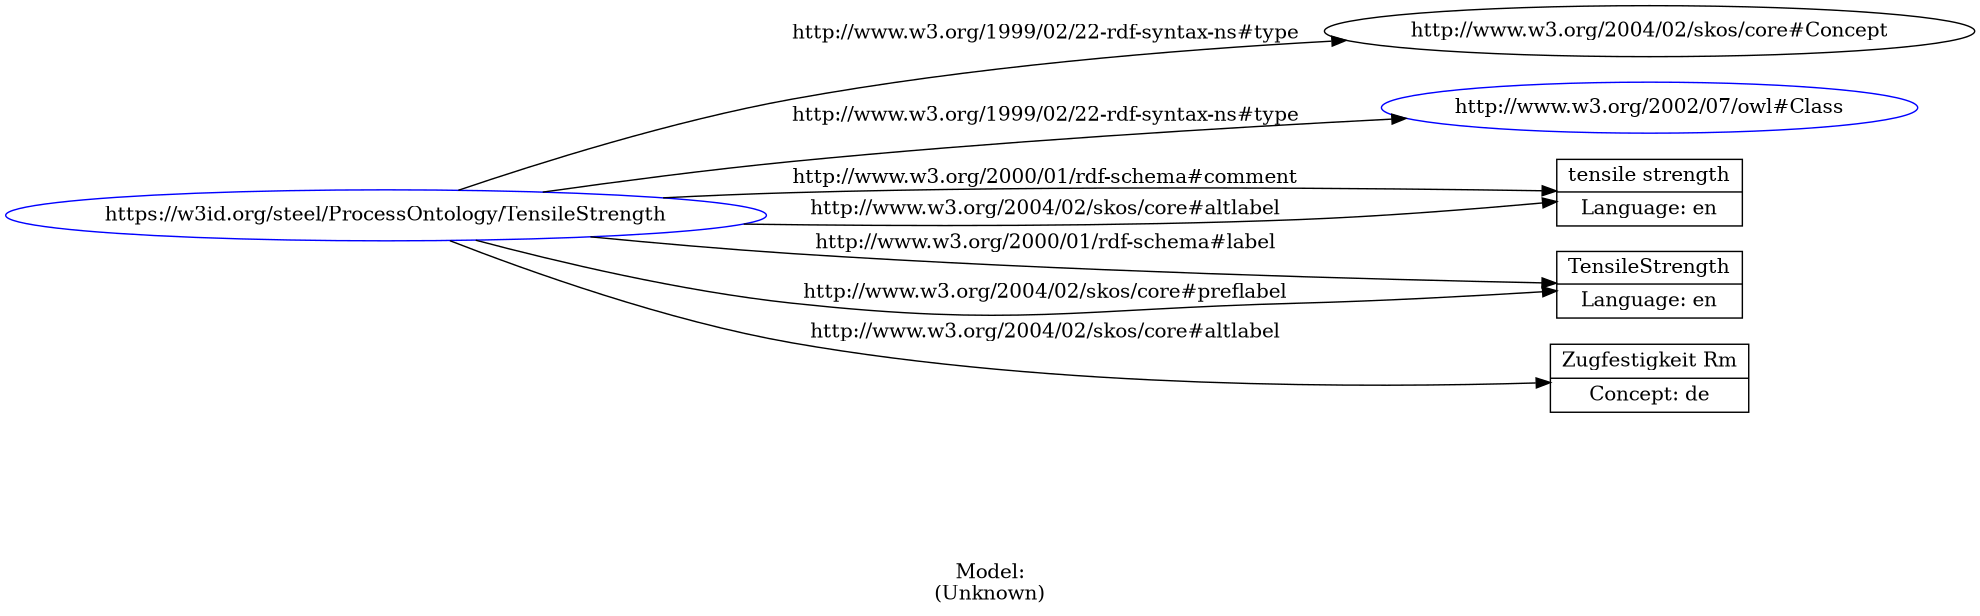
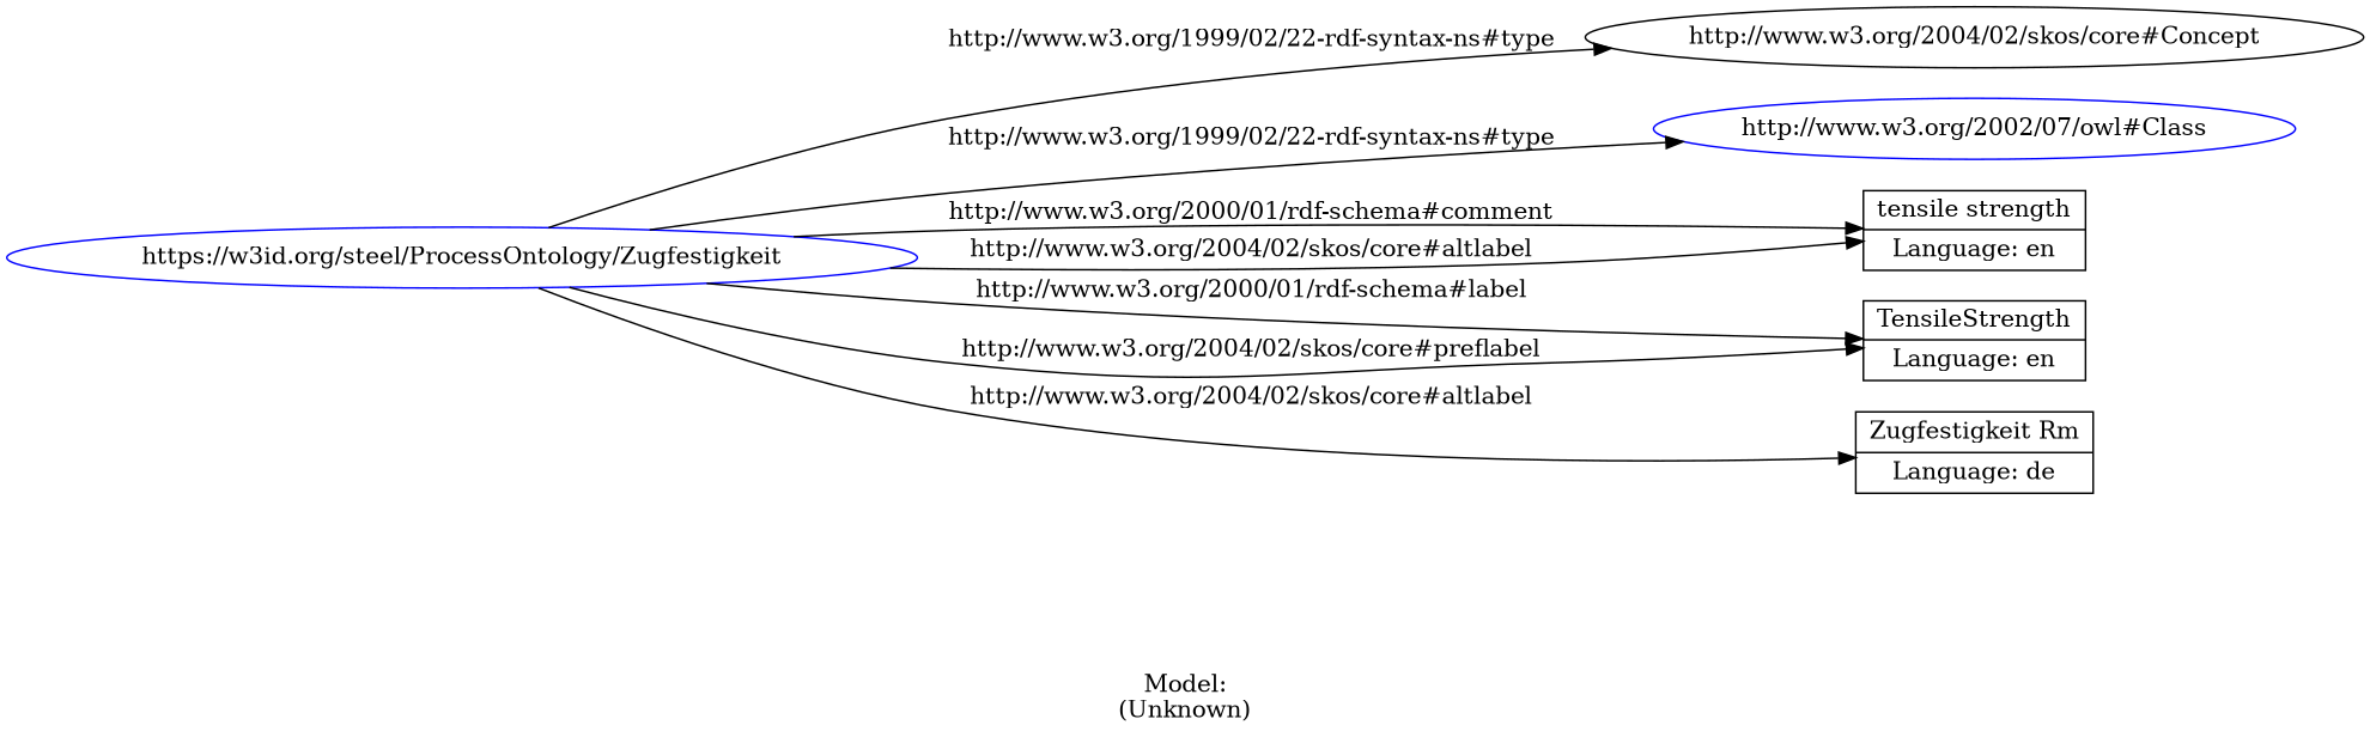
  digraph {
    label="\n\nModel:\n(Unknown)"
    rankdir=LR
    node [shape=ellipse]
-   n1 [color=blue label="https://w3id.org/steel/ProcessOntology/TensileStrength"]
+   n1 [color=blue label="https://w3id.org/steel/ProcessOntology/Zugfestigkeit"]
    n2 [color=black label="http://www.w3.org/2004/02/skos/core#Concept"]
    n3 [color=blue label="http://www.w3.org/2002/07/owl#Class"]
    n4 [label="tensile strength|Language: en" shape=record]
    n5 [label="TensileStrength|Language: en" shape=record]
-   n6 [label="Zugfestigkeit Rm|Concept: de" shape=record]
+   n6 [label="Zugfestigkeit Rm|Language: de" shape=record]
    n1 -> n2 [label="http://www.w3.org/1999/02/22-rdf-syntax-ns#type"]
    n1 -> n3 [label="http://www.w3.org/1999/02/22-rdf-syntax-ns#type"]
    n1 -> n4 [label="http://www.w3.org/2000/01/rdf-schema#comment"]
    n1 -> n4 [label="http://www.w3.org/2004/02/skos/core#altlabel"]
    n1 -> n5 [label="http://www.w3.org/2000/01/rdf-schema#label"]
    n1 -> n5 [label="http://www.w3.org/2004/02/skos/core#preflabel"]
    n1 -> n6 [label="http://www.w3.org/2004/02/skos/core#altlabel"]
  }
